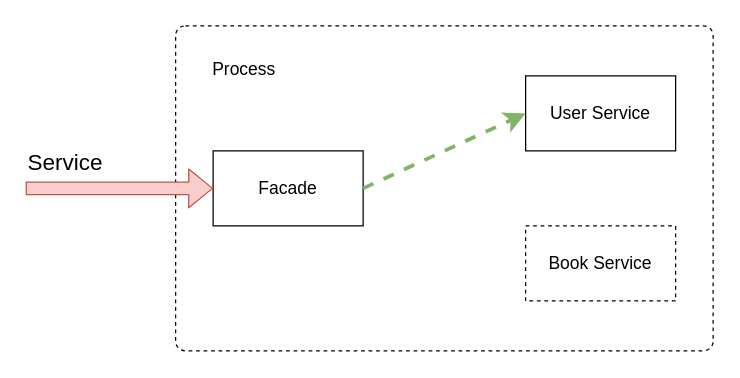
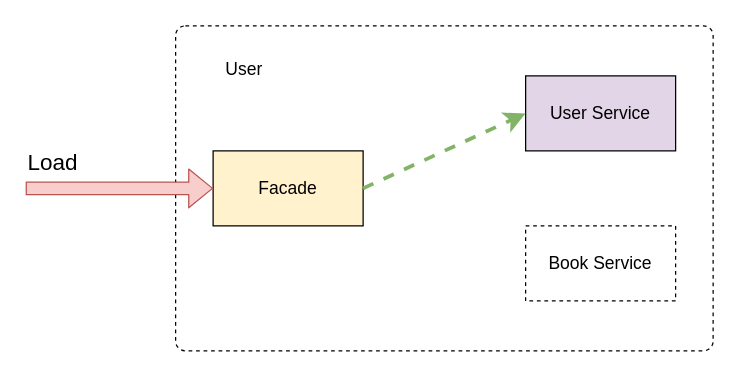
  <mxCell id="0" />
  <mxCell id="1" parent="0" />
  <mxCell id="2" value="" style="rounded=1;whiteSpace=wrap;html=1;arcSize=3;dashed=1;" vertex="1" parent="1"><mxGeometry x="140" y="20" width="430" height="260" as="geometry" /></mxCell>
- <mxCell id="3" value="&lt;font style=&quot;font-size: 14px&quot;&gt;Facade&lt;/font&gt;" style="rounded=0;whiteSpace=wrap;html=1;" parent="1" vertex="1"><mxGeometry x="170" y="120" width="120" height="60" as="geometry" /></mxCell>
- <mxCell id="4" value="&lt;font style=&quot;font-size: 14px&quot;&gt;User Service&lt;/font&gt;" style="rounded=0;whiteSpace=wrap;html=1;" parent="1" vertex="1"><mxGeometry x="420" y="60" width="120" height="60" as="geometry" /></mxCell>
+ <mxCell id="3" value="&lt;font style=&quot;font-size: 14px&quot;&gt;Facade&lt;/font&gt;" style="rounded=0;whiteSpace=wrap;html=1;fillColor=#fff2cc;" parent="1" vertex="1"><mxGeometry x="170" y="120" width="120" height="60" as="geometry" /></mxCell>
+ <mxCell id="4" value="&lt;font style=&quot;font-size: 14px&quot;&gt;User Service&lt;/font&gt;" style="rounded=0;whiteSpace=wrap;html=1;fillColor=#e1d5e7;" parent="1" vertex="1"><mxGeometry x="420" y="60" width="120" height="60" as="geometry" /></mxCell>
  <mxCell id="5" value="&lt;font style=&quot;font-size: 14px&quot;&gt;Book Service&lt;/font&gt;" style="rounded=0;whiteSpace=wrap;html=1;dashed=1;" parent="1" vertex="1"><mxGeometry x="420" y="180" width="120" height="60" as="geometry" /></mxCell>
  <mxCell id="6" value="" style="endArrow=classic;html=1;strokeWidth=3;fillColor=#d5e8d4;exitX=1;exitY=0.5;exitDx=0;exitDy=0;entryX=0;entryY=0.5;entryDx=0;entryDy=0;dashed=1;endSize=8;strokeColor=#82b366;" edge="1" parent="1" source="3" target="4"><mxGeometry width="50" height="50" relative="1" as="geometry"><mxPoint x="170" y="310" as="sourcePoint" /><mxPoint x="220" y="260" as="targetPoint" /></mxGeometry></mxCell>
- <mxCell id="7" value="&lt;font style=&quot;font-size: 14px&quot;&gt;Process&lt;/font&gt;" style="text;html=1;strokeColor=none;fillColor=none;align=center;verticalAlign=middle;whiteSpace=wrap;rounded=0;" vertex="1" parent="1"><mxGeometry x="130" y="40" width="130" height="30" as="geometry" /></mxCell>
+ <mxCell id="7" value="&lt;font style=&quot;font-size: 14px&quot;&gt;User&lt;/font&gt;" style="text;html=1;strokeColor=none;fillColor=none;align=center;verticalAlign=middle;whiteSpace=wrap;rounded=0;" vertex="1" parent="1"><mxGeometry x="130" y="40" width="130" height="30" as="geometry" /></mxCell>
  <mxCell id="8" value="" style="shape=flexArrow;endArrow=classic;html=1;entryX=0;entryY=0.5;entryDx=0;entryDy=0;fillColor=#f8cecc;strokeColor=#b85450;" edge="1" parent="1"><mxGeometry width="50" height="50" relative="1" as="geometry"><mxPoint x="20" y="150" as="sourcePoint" /><mxPoint x="170" y="150" as="targetPoint" /></mxGeometry></mxCell>
- <mxCell id="9" value="&lt;font style=&quot;font-size: 18px&quot;&gt;Service&lt;/font&gt;" style="text;html=1;strokeColor=none;fillColor=none;align=left;verticalAlign=middle;whiteSpace=wrap;rounded=0;" vertex="1" parent="1"><mxGeometry x="20" y="120" width="110" height="20" as="geometry" /></mxCell>
+ <mxCell id="9" value="&lt;font style=&quot;font-size: 18px&quot;&gt;Load&lt;/font&gt;" style="text;html=1;strokeColor=none;fillColor=none;align=left;verticalAlign=middle;whiteSpace=wrap;rounded=0;" vertex="1" parent="1"><mxGeometry x="20" y="120" width="110" height="20" as="geometry" /></mxCell>
